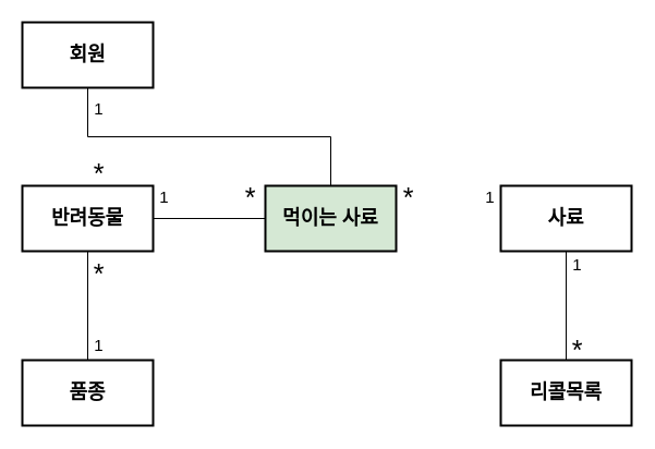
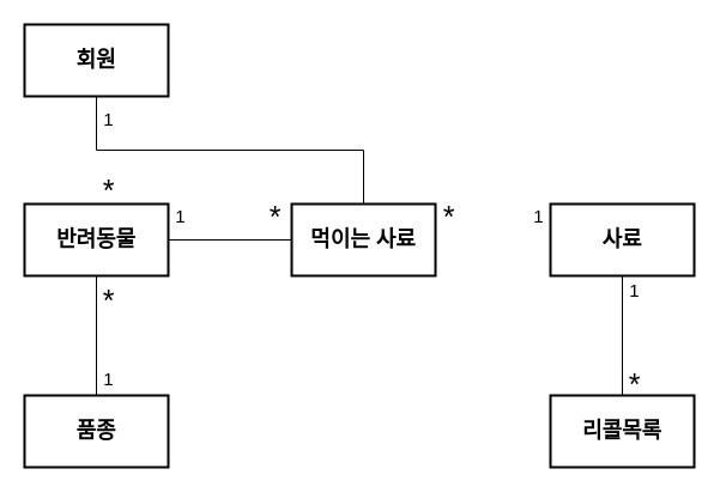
  <mxCell id="0" />
  <mxCell id="1" parent="0" />
  <mxCell id="2" style="edgeStyle=orthogonalEdgeStyle;rounded=0;orthogonalLoop=1;jettySize=auto;html=1;exitX=0.5;exitY=1;exitDx=0;exitDy=0;fontFamily=Helvetica;fontSize=25;strokeColor=default;startArrow=none;startFill=0;endArrow=none;endFill=0;" parent="1" source="3" target="9" edge="1"><mxGeometry relative="1" as="geometry" /></mxCell>
  <mxCell id="3" value="&lt;h2&gt;회원&lt;/h2&gt;" style="rounded=0;whiteSpace=wrap;html=1;strokeWidth=2;" parent="1" vertex="1"><mxGeometry x="20" y="20" width="120" height="60" as="geometry" /></mxCell>
  <mxCell id="4" style="edgeStyle=orthogonalEdgeStyle;rounded=0;orthogonalLoop=1;jettySize=auto;html=1;exitX=1;exitY=0.5;exitDx=0;exitDy=0;fontFamily=Helvetica;fontSize=25;startArrow=none;startFill=0;endArrow=none;endFill=0;strokeColor=default;" parent="1" source="6" target="9" edge="1"><mxGeometry relative="1" as="geometry" /></mxCell>
  <mxCell id="5" style="edgeStyle=orthogonalEdgeStyle;rounded=0;orthogonalLoop=1;jettySize=auto;html=1;exitX=0.5;exitY=1;exitDx=0;exitDy=0;entryX=0.5;entryY=0;entryDx=0;entryDy=0;fontFamily=Helvetica;fontSize=25;startArrow=none;startFill=0;endArrow=none;endFill=0;strokeColor=default;" parent="1" source="6" target="19" edge="1"><mxGeometry relative="1" as="geometry" /></mxCell>
  <mxCell id="6" value="&lt;h2&gt;반려동물&lt;/h2&gt;" style="rounded=0;whiteSpace=wrap;html=1;strokeWidth=2;" parent="1" vertex="1"><mxGeometry x="20" y="170" width="120" height="60" as="geometry" /></mxCell>
  <mxCell id="7" value="&lt;font style=&quot;font-size: 15px&quot;&gt;1&lt;/font&gt;" style="text;html=1;align=center;verticalAlign=middle;resizable=0;points=[];autosize=1;strokeColor=none;fillColor=none;fontFamily=Helvetica;" parent="1" vertex="1"><mxGeometry x="80" y="89" width="20" height="20" as="geometry" /></mxCell>
  <mxCell id="8" value="&lt;font style=&quot;font-size: 25px&quot;&gt;*&lt;/font&gt;" style="text;html=1;align=center;verticalAlign=middle;resizable=0;points=[];autosize=1;strokeColor=none;fillColor=none;fontFamily=Helvetica;" parent="1" vertex="1"><mxGeometry x="75" y="148" width="30" height="20" as="geometry" /></mxCell>
- <mxCell id="9" value="&lt;h2&gt;먹이는 사료&lt;/h2&gt;" style="rounded=0;whiteSpace=wrap;html=1;strokeWidth=2;fillColor=#d5e8d4;" parent="1" vertex="1"><mxGeometry x="243" y="170" width="120" height="60" as="geometry" /></mxCell>
+ <mxCell id="9" value="&lt;h2&gt;먹이는 사료&lt;/h2&gt;" style="rounded=0;whiteSpace=wrap;html=1;strokeWidth=2;" parent="1" vertex="1"><mxGeometry x="243" y="170" width="120" height="60" as="geometry" /></mxCell>
  <mxCell id="10" style="edgeStyle=orthogonalEdgeStyle;rounded=0;orthogonalLoop=1;jettySize=auto;html=1;exitX=0.5;exitY=1;exitDx=0;exitDy=0;fontFamily=Helvetica;fontSize=25;startArrow=none;startFill=0;endArrow=none;endFill=0;strokeColor=default;" parent="1" source="11" target="12" edge="1"><mxGeometry relative="1" as="geometry" /></mxCell>
  <mxCell id="11" value="&lt;h2&gt;사료&lt;/h2&gt;" style="rounded=0;whiteSpace=wrap;html=1;strokeWidth=2;" parent="1" vertex="1"><mxGeometry x="459" y="170" width="120" height="60" as="geometry" /></mxCell>
  <mxCell id="12" value="&lt;h2&gt;리콜목록&lt;/h2&gt;" style="rounded=0;whiteSpace=wrap;html=1;strokeWidth=2;" parent="1" vertex="1"><mxGeometry x="459" y="330" width="120" height="60" as="geometry" /></mxCell>
  <mxCell id="13" value="&lt;font style=&quot;font-size: 15px&quot;&gt;1&lt;/font&gt;" style="text;html=1;align=center;verticalAlign=middle;resizable=0;points=[];autosize=1;strokeColor=none;fillColor=none;fontFamily=Helvetica;" parent="1" vertex="1"><mxGeometry x="519" y="232" width="20" height="20" as="geometry" /></mxCell>
  <mxCell id="14" value="&lt;font style=&quot;font-size: 25px&quot;&gt;*&lt;/font&gt;" style="text;html=1;align=center;verticalAlign=middle;resizable=0;points=[];autosize=1;strokeColor=none;fillColor=none;fontFamily=Helvetica;" parent="1" vertex="1"><mxGeometry x="514" y="310" width="30" height="20" as="geometry" /></mxCell>
  <mxCell id="15" value="&lt;font style=&quot;font-size: 15px&quot;&gt;1&lt;/font&gt;" style="text;html=1;align=center;verticalAlign=middle;resizable=0;points=[];autosize=1;strokeColor=none;fillColor=none;fontFamily=Helvetica;" parent="1" vertex="1"><mxGeometry x="439" y="170" width="20" height="20" as="geometry" /></mxCell>
  <mxCell id="16" value="&lt;font style=&quot;font-size: 15px&quot;&gt;1&lt;/font&gt;" style="text;html=1;align=center;verticalAlign=middle;resizable=0;points=[];autosize=1;strokeColor=none;fillColor=none;fontFamily=Helvetica;" parent="1" vertex="1"><mxGeometry x="140" y="170" width="20" height="20" as="geometry" /></mxCell>
  <mxCell id="17" value="&lt;font style=&quot;font-size: 25px&quot;&gt;*&lt;/font&gt;" style="text;html=1;align=center;verticalAlign=middle;resizable=0;points=[];autosize=1;strokeColor=none;fillColor=none;fontFamily=Helvetica;" parent="1" vertex="1"><mxGeometry x="359" y="170" width="30" height="20" as="geometry" /></mxCell>
  <mxCell id="18" value="&lt;font style=&quot;font-size: 25px&quot;&gt;*&lt;/font&gt;" style="text;html=1;align=center;verticalAlign=middle;resizable=0;points=[];autosize=1;strokeColor=none;fillColor=none;fontFamily=Helvetica;" parent="1" vertex="1"><mxGeometry x="214" y="170" width="30" height="20" as="geometry" /></mxCell>
  <mxCell id="19" value="&lt;h2&gt;품종&lt;/h2&gt;" style="rounded=0;whiteSpace=wrap;html=1;strokeWidth=2;" parent="1" vertex="1"><mxGeometry x="20" y="330" width="120" height="60" as="geometry" /></mxCell>
  <mxCell id="20" value="&lt;font style=&quot;font-size: 25px&quot;&gt;*&lt;/font&gt;" style="text;html=1;align=center;verticalAlign=middle;resizable=0;points=[];autosize=1;strokeColor=none;fillColor=none;fontFamily=Helvetica;" parent="1" vertex="1"><mxGeometry x="75" y="240" width="30" height="20" as="geometry" /></mxCell>
  <mxCell id="21" value="&lt;font style=&quot;font-size: 15px&quot;&gt;1&lt;/font&gt;" style="text;html=1;align=center;verticalAlign=middle;resizable=0;points=[];autosize=1;strokeColor=none;fillColor=none;fontFamily=Helvetica;" parent="1" vertex="1"><mxGeometry x="80" y="306" width="20" height="20" as="geometry" /></mxCell>
